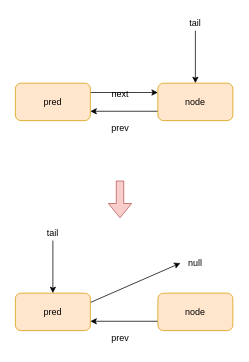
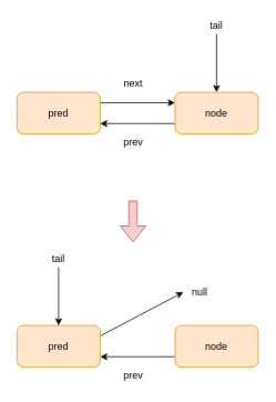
  <mxCell id="0" />
  <mxCell id="1" parent="0" />
  <mxCell id="2" style="edgeStyle=orthogonalEdgeStyle;rounded=0;orthogonalLoop=1;jettySize=auto;html=1;exitX=1;exitY=0.25;exitDx=0;exitDy=0;entryX=0;entryY=0.25;entryDx=0;entryDy=0;" edge="1" parent="1" source="3" target="5"><mxGeometry relative="1" as="geometry" /></mxCell>
  <mxCell id="3" value="pred" style="rounded=1;whiteSpace=wrap;html=1;fillColor=#ffe6cc;strokeColor=#d79b00;" vertex="1" parent="1"><mxGeometry x="20" y="110" width="100" height="50" as="geometry" /></mxCell>
  <mxCell id="4" style="edgeStyle=orthogonalEdgeStyle;rounded=0;orthogonalLoop=1;jettySize=auto;html=1;exitX=0;exitY=0.75;exitDx=0;exitDy=0;entryX=1;entryY=0.75;entryDx=0;entryDy=0;" edge="1" parent="1" source="5" target="3"><mxGeometry relative="1" as="geometry" /></mxCell>
  <mxCell id="5" value="node" style="rounded=1;whiteSpace=wrap;html=1;fillColor=#ffe6cc;strokeColor=#d79b00;" vertex="1" parent="1"><mxGeometry x="210" y="110" width="100" height="50" as="geometry" /></mxCell>
- <mxCell id="6" value="next" style="text;html=1;strokeColor=none;fillColor=none;align=center;verticalAlign=middle;whiteSpace=wrap;rounded=0;" vertex="1" parent="1"><mxGeometry x="140" y="115" width="40" height="20" as="geometry" /></mxCell>
+ <mxCell id="6" value="next" style="text;html=1;strokeColor=none;fillColor=none;align=center;verticalAlign=middle;whiteSpace=wrap;rounded=0;" vertex="1" parent="1"><mxGeometry x="140" y="90" width="40" height="20" as="geometry" /></mxCell>
  <mxCell id="7" value="prev" style="text;html=1;strokeColor=none;fillColor=none;align=center;verticalAlign=middle;whiteSpace=wrap;rounded=0;" vertex="1" parent="1"><mxGeometry x="140" y="160" width="40" height="20" as="geometry" /></mxCell>
  <mxCell id="8" style="edgeStyle=orthogonalEdgeStyle;rounded=0;orthogonalLoop=1;jettySize=auto;html=1;entryX=0.5;entryY=0;entryDx=0;entryDy=0;" edge="1" parent="1" source="9" target="5"><mxGeometry relative="1" as="geometry" /></mxCell>
  <mxCell id="9" value="tail" style="text;html=1;strokeColor=none;fillColor=none;align=center;verticalAlign=middle;whiteSpace=wrap;rounded=0;" vertex="1" parent="1"><mxGeometry x="240" y="20" width="40" height="20" as="geometry" /></mxCell>
  <mxCell id="10" style="rounded=0;orthogonalLoop=1;jettySize=auto;html=1;exitX=1;exitY=0.25;exitDx=0;exitDy=0;entryX=0;entryY=0.5;entryDx=0;entryDy=0;" edge="1" parent="1" source="11" target="14"><mxGeometry relative="1" as="geometry" /></mxCell>
  <mxCell id="11" value="pred" style="rounded=1;whiteSpace=wrap;html=1;fillColor=#ffe6cc;strokeColor=#d79b00;" vertex="1" parent="1"><mxGeometry x="20" y="390" width="100" height="50" as="geometry" /></mxCell>
  <mxCell id="12" style="edgeStyle=orthogonalEdgeStyle;rounded=0;orthogonalLoop=1;jettySize=auto;html=1;exitX=0;exitY=0.75;exitDx=0;exitDy=0;entryX=1;entryY=0.75;entryDx=0;entryDy=0;" edge="1" parent="1" source="13" target="11"><mxGeometry relative="1" as="geometry" /></mxCell>
  <mxCell id="13" value="node" style="rounded=1;whiteSpace=wrap;html=1;fillColor=#ffe6cc;strokeColor=#d79b00;" vertex="1" parent="1"><mxGeometry x="210" y="390" width="100" height="50" as="geometry" /></mxCell>
- <mxCell id="14" value="null" style="text;html=1;strokeColor=none;fillColor=none;align=center;verticalAlign=middle;whiteSpace=wrap;rounded=0;" vertex="1" parent="1"><mxGeometry x="240" y="340" width="40" height="20" as="geometry" /></mxCell>
+ <mxCell id="14" value="null" style="text;html=1;strokeColor=none;fillColor=none;align=center;verticalAlign=middle;whiteSpace=wrap;rounded=0;" vertex="1" parent="1"><mxGeometry x="220" y="340" width="40" height="20" as="geometry" /></mxCell>
  <mxCell id="15" value="prev" style="text;html=1;strokeColor=none;fillColor=none;align=center;verticalAlign=middle;whiteSpace=wrap;rounded=0;" vertex="1" parent="1"><mxGeometry x="140" y="440" width="40" height="20" as="geometry" /></mxCell>
  <mxCell id="16" style="edgeStyle=orthogonalEdgeStyle;rounded=0;orthogonalLoop=1;jettySize=auto;html=1;entryX=0.5;entryY=0;entryDx=0;entryDy=0;" edge="1" parent="1" source="17" target="11"><mxGeometry relative="1" as="geometry" /></mxCell>
  <mxCell id="17" value="tail" style="text;html=1;strokeColor=none;fillColor=none;align=center;verticalAlign=middle;whiteSpace=wrap;rounded=0;" vertex="1" parent="1"><mxGeometry x="50" y="300" width="40" height="20" as="geometry" /></mxCell>
  <mxCell id="18" value="" style="shape=flexArrow;endArrow=classic;html=1;fillColor=#f8cecc;strokeColor=#b85450;" edge="1" parent="1"><mxGeometry width="50" height="50" relative="1" as="geometry"><mxPoint x="159.5" y="240" as="sourcePoint" /><mxPoint x="159.5" y="290" as="targetPoint" /></mxGeometry></mxCell>
